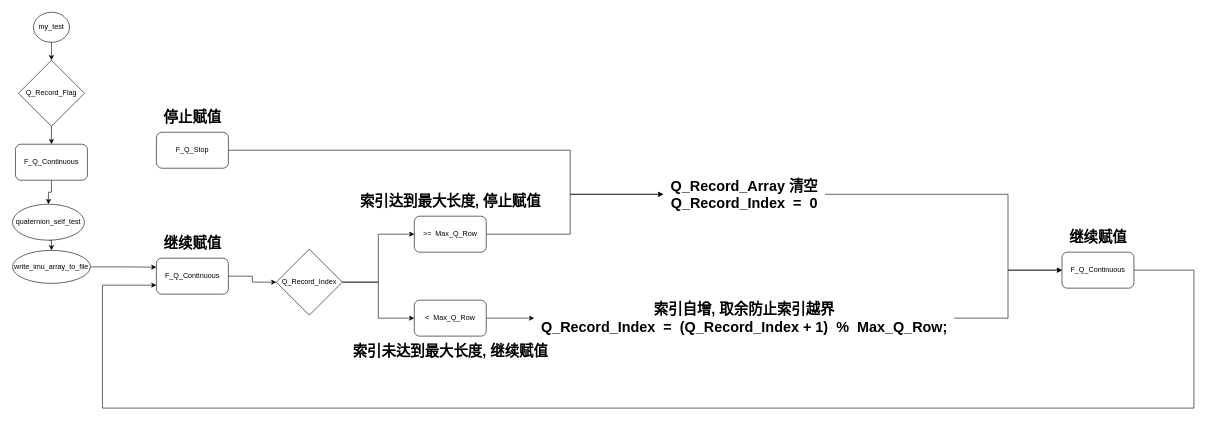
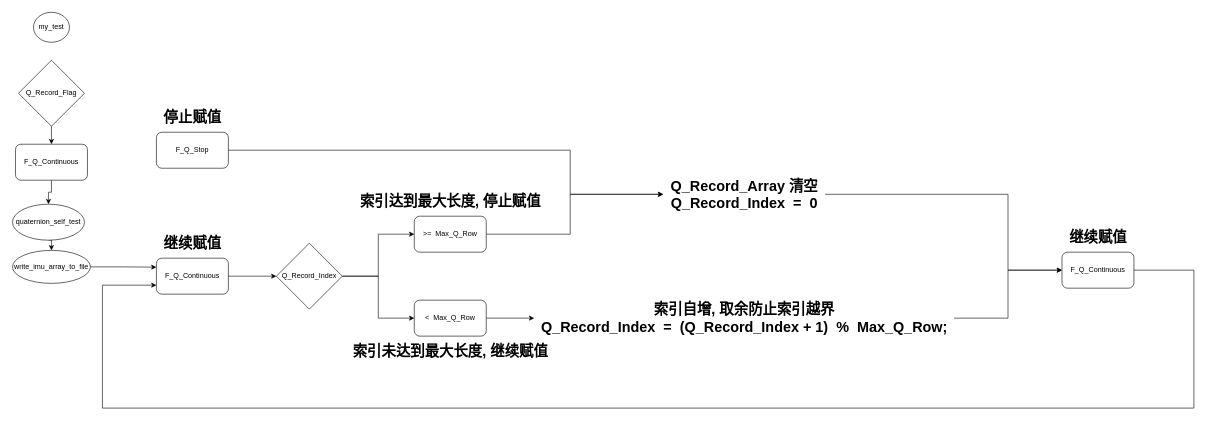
  <mxCell id="0" />
  <mxCell id="1" parent="0" />
  <mxCell id="2" style="edgeStyle=orthogonalEdgeStyle;rounded=0;orthogonalLoop=1;jettySize=auto;html=1;exitX=0.5;exitY=1;exitDx=0;exitDy=0;entryX=0.5;entryY=0;entryDx=0;entryDy=0;" parent="1" source="3" target="9" edge="1"><mxGeometry relative="1" as="geometry" /></mxCell>
  <mxCell id="3" value="F_Q_Continuous" style="rounded=1;whiteSpace=wrap;html=1;" parent="1" vertex="1"><mxGeometry x="25" y="240" width="120" height="60" as="geometry" /></mxCell>
  <mxCell id="4" style="edgeStyle=orthogonalEdgeStyle;rounded=0;orthogonalLoop=1;jettySize=auto;html=1;exitX=0.5;exitY=1;exitDx=0;exitDy=0;entryX=0.5;entryY=0;entryDx=0;entryDy=0;" parent="1" source="5" target="3" edge="1"><mxGeometry relative="1" as="geometry" /></mxCell>
  <mxCell id="5" value="Q_Record_Flag" style="rhombus;whiteSpace=wrap;html=1;" parent="1" vertex="1"><mxGeometry x="30" y="100" width="110" height="110" as="geometry" /></mxCell>
- <mxCell id="6" style="edgeStyle=orthogonalEdgeStyle;rounded=0;orthogonalLoop=1;jettySize=auto;html=1;exitX=0.5;exitY=1;exitDx=0;exitDy=0;entryX=0.5;entryY=0;entryDx=0;entryDy=0;" parent="1" source="7" target="5" edge="1"><mxGeometry relative="1" as="geometry" /></mxCell>
  <mxCell id="7" value="my_test" style="ellipse;whiteSpace=wrap;html=1;" parent="1" vertex="1"><mxGeometry x="55" y="20" width="60" height="50" as="geometry" /></mxCell>
  <mxCell id="8" style="edgeStyle=orthogonalEdgeStyle;rounded=0;orthogonalLoop=1;jettySize=auto;html=1;exitX=0.5;exitY=1;exitDx=0;exitDy=0;entryX=0.5;entryY=0;entryDx=0;entryDy=0;" parent="1" source="9" target="11" edge="1"><mxGeometry relative="1" as="geometry" /></mxCell>
  <mxCell id="9" value="quaternion_self_test" style="ellipse;whiteSpace=wrap;html=1;" parent="1" vertex="1"><mxGeometry x="20" y="340" width="120" height="60" as="geometry" /></mxCell>
  <mxCell id="10" style="edgeStyle=orthogonalEdgeStyle;rounded=0;orthogonalLoop=1;jettySize=auto;html=1;exitX=1;exitY=0.5;exitDx=0;exitDy=0;entryX=0;entryY=0.25;entryDx=0;entryDy=0;" parent="1" source="11" target="17" edge="1"><mxGeometry relative="1" as="geometry" /></mxCell>
  <mxCell id="11" value="write_imu_array_to_file" style="ellipse;whiteSpace=wrap;html=1;" parent="1" vertex="1"><mxGeometry x="20" y="417" width="130" height="55" as="geometry" /></mxCell>
  <mxCell id="12" style="edgeStyle=orthogonalEdgeStyle;rounded=0;orthogonalLoop=1;jettySize=auto;html=1;exitX=1;exitY=0.5;exitDx=0;exitDy=0;entryX=0;entryY=0.5;entryDx=0;entryDy=0;" parent="1" source="13" target="24" edge="1"><mxGeometry relative="1" as="geometry"><Array as="points"><mxPoint x="950" y="250" /><mxPoint x="950" y="324" /></Array></mxGeometry></mxCell>
  <mxCell id="13" value="F_Q_Stop" style="rounded=1;whiteSpace=wrap;html=1;" parent="1" vertex="1"><mxGeometry x="260" y="220" width="120" height="60" as="geometry" /></mxCell>
  <mxCell id="14" style="edgeStyle=orthogonalEdgeStyle;rounded=0;orthogonalLoop=1;jettySize=auto;html=1;exitX=1;exitY=0.5;exitDx=0;exitDy=0;entryX=0;entryY=0.5;entryDx=0;entryDy=0;" parent="1" source="15" target="24" edge="1"><mxGeometry relative="1" as="geometry"><Array as="points"><mxPoint x="950" y="390" /><mxPoint x="950" y="324" /></Array></mxGeometry></mxCell>
  <mxCell id="15" value="&amp;gt;=&amp;nbsp; Max_Q_Row" style="rounded=1;whiteSpace=wrap;html=1;" parent="1" vertex="1"><mxGeometry x="690" y="360" width="120" height="60" as="geometry" /></mxCell>
  <mxCell id="16" style="edgeStyle=orthogonalEdgeStyle;rounded=0;orthogonalLoop=1;jettySize=auto;html=1;exitX=1;exitY=0.5;exitDx=0;exitDy=0;entryX=0;entryY=0.5;entryDx=0;entryDy=0;" parent="1" source="17" target="20" edge="1"><mxGeometry relative="1" as="geometry" /></mxCell>
  <mxCell id="17" value="F_Q_Continuous" style="rounded=1;whiteSpace=wrap;html=1;" parent="1" vertex="1"><mxGeometry x="260" y="430" width="120" height="60" as="geometry" /></mxCell>
  <mxCell id="18" style="edgeStyle=orthogonalEdgeStyle;rounded=0;orthogonalLoop=1;jettySize=auto;html=1;exitX=1;exitY=0.5;exitDx=0;exitDy=0;entryX=0;entryY=0.5;entryDx=0;entryDy=0;" parent="1" source="20" target="15" edge="1"><mxGeometry relative="1" as="geometry" /></mxCell>
  <mxCell id="19" style="edgeStyle=orthogonalEdgeStyle;rounded=0;orthogonalLoop=1;jettySize=auto;html=1;exitX=1;exitY=0.5;exitDx=0;exitDy=0;entryX=0;entryY=0.5;entryDx=0;entryDy=0;" parent="1" source="20" target="22" edge="1"><mxGeometry relative="1" as="geometry" /></mxCell>
- <mxCell id="20" value="Q_Record_Index" style="rhombus;whiteSpace=wrap;html=1;" parent="1" vertex="1"><mxGeometry x="460" y="415" width="110" height="110" as="geometry" /></mxCell>
+ <mxCell id="20" value="Q_Record_Index" style="rhombus;whiteSpace=wrap;html=1;" parent="1" vertex="1"><mxGeometry x="460" y="405" width="110" height="110" as="geometry" /></mxCell>
  <mxCell id="21" style="edgeStyle=orthogonalEdgeStyle;rounded=0;orthogonalLoop=1;jettySize=auto;html=1;exitX=1;exitY=0.5;exitDx=0;exitDy=0;entryX=0;entryY=0.5;entryDx=0;entryDy=0;" parent="1" source="22" target="26" edge="1"><mxGeometry relative="1" as="geometry" /></mxCell>
  <mxCell id="22" value="&amp;lt;&amp;nbsp; Max_Q_Row" style="rounded=1;whiteSpace=wrap;html=1;" parent="1" vertex="1"><mxGeometry x="690" y="500" width="120" height="60" as="geometry" /></mxCell>
  <mxCell id="23" style="edgeStyle=orthogonalEdgeStyle;rounded=0;orthogonalLoop=1;jettySize=auto;html=1;exitX=1;exitY=0.5;exitDx=0;exitDy=0;entryX=0;entryY=0.5;entryDx=0;entryDy=0;" parent="1" source="24" target="28" edge="1"><mxGeometry relative="1" as="geometry"><Array as="points"><mxPoint x="1680" y="324" /><mxPoint x="1680" y="450" /></Array></mxGeometry></mxCell>
  <mxCell id="24" value="Q_Record_Array 清空&lt;div&gt;Q_Record_Index&amp;nbsp; =&amp;nbsp; 0&lt;/div&gt;" style="text;strokeColor=none;fillColor=none;html=1;fontSize=24;fontStyle=1;verticalAlign=middle;align=center;" parent="1" vertex="1"><mxGeometry x="1105" y="287" width="270" height="73" as="geometry" /></mxCell>
  <mxCell id="25" style="edgeStyle=orthogonalEdgeStyle;rounded=0;orthogonalLoop=1;jettySize=auto;html=1;exitX=1;exitY=0.5;exitDx=0;exitDy=0;entryX=0;entryY=0.5;entryDx=0;entryDy=0;" parent="1" source="26" target="28" edge="1"><mxGeometry relative="1" as="geometry" /></mxCell>
  <mxCell id="26" value="&lt;div&gt;索引自增, 取余防止索引越界&lt;/div&gt;Q_Record_Index&amp;nbsp; =&amp;nbsp; (Q_Record_Index + 1)&amp;nbsp; %&amp;nbsp; Max_Q_Row;" style="text;strokeColor=none;fillColor=none;html=1;fontSize=24;fontStyle=1;verticalAlign=middle;align=center;" parent="1" vertex="1"><mxGeometry x="890" y="490" width="700" height="80" as="geometry" /></mxCell>
  <mxCell id="27" style="edgeStyle=orthogonalEdgeStyle;rounded=0;orthogonalLoop=1;jettySize=auto;html=1;exitX=1;exitY=0.5;exitDx=0;exitDy=0;entryX=0;entryY=0.75;entryDx=0;entryDy=0;" parent="1" source="28" target="17" edge="1"><mxGeometry relative="1" as="geometry"><Array as="points"><mxPoint x="1990" y="450" /><mxPoint x="1990" y="680" /><mxPoint x="170" y="680" /><mxPoint x="170" y="475" /></Array></mxGeometry></mxCell>
  <mxCell id="28" value="F_Q_Continuous" style="rounded=1;whiteSpace=wrap;html=1;" parent="1" vertex="1"><mxGeometry x="1770" y="420" width="120" height="60" as="geometry" /></mxCell>
  <mxCell id="29" value="继续赋值" style="text;strokeColor=none;fillColor=none;html=1;fontSize=24;fontStyle=1;verticalAlign=middle;align=center;" vertex="1" parent="1"><mxGeometry x="260" y="380" width="120" height="50" as="geometry" /></mxCell>
  <mxCell id="30" value="停止赋值" style="text;strokeColor=none;fillColor=none;html=1;fontSize=24;fontStyle=1;verticalAlign=middle;align=center;" vertex="1" parent="1"><mxGeometry x="260" y="170" width="120" height="50" as="geometry" /></mxCell>
  <mxCell id="31" value="索引达到最大长度, 停止赋值" style="text;strokeColor=none;fillColor=none;html=1;fontSize=24;fontStyle=1;verticalAlign=middle;align=center;" vertex="1" parent="1"><mxGeometry x="590" y="310" width="320" height="50" as="geometry" /></mxCell>
  <mxCell id="32" value="索引未达到最大长度, 继续赋值" style="text;strokeColor=none;fillColor=none;html=1;fontSize=24;fontStyle=1;verticalAlign=middle;align=center;" vertex="1" parent="1"><mxGeometry x="575" y="560" width="350" height="50" as="geometry" /></mxCell>
  <mxCell id="33" value="继续赋值" style="text;strokeColor=none;fillColor=none;html=1;fontSize=24;fontStyle=1;verticalAlign=middle;align=center;" vertex="1" parent="1"><mxGeometry x="1770" y="370" width="120" height="50" as="geometry" /></mxCell>
